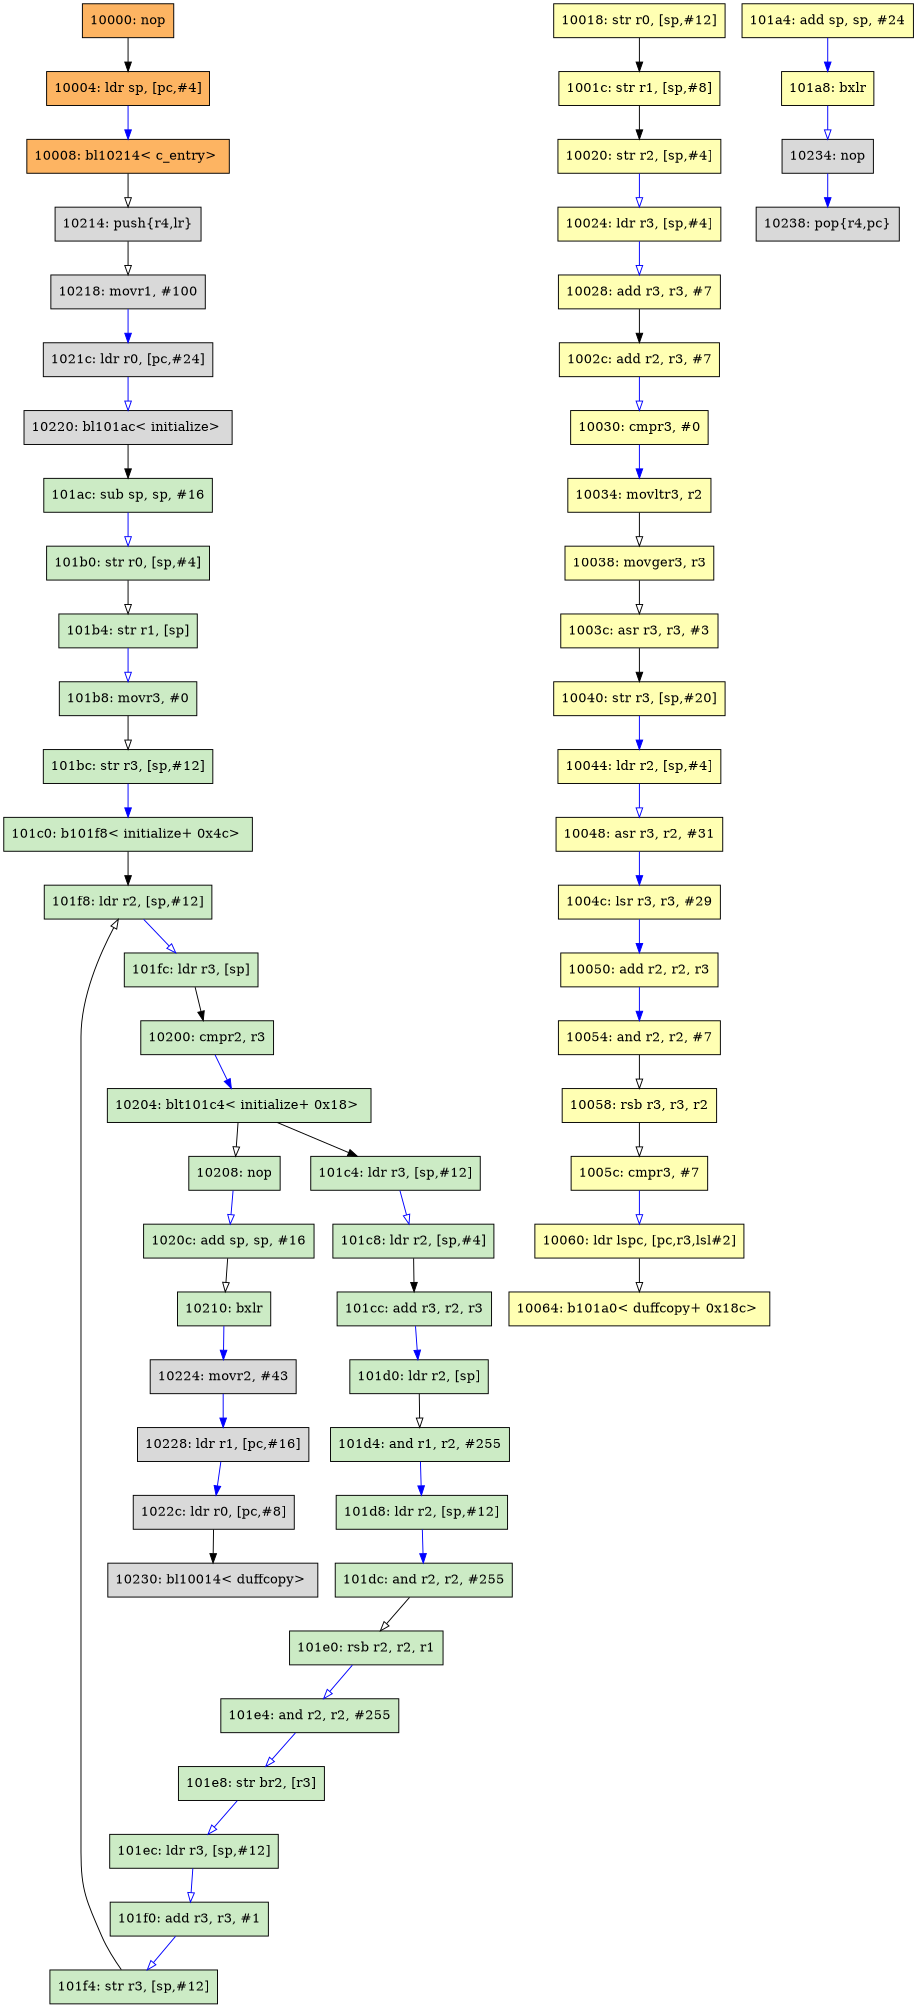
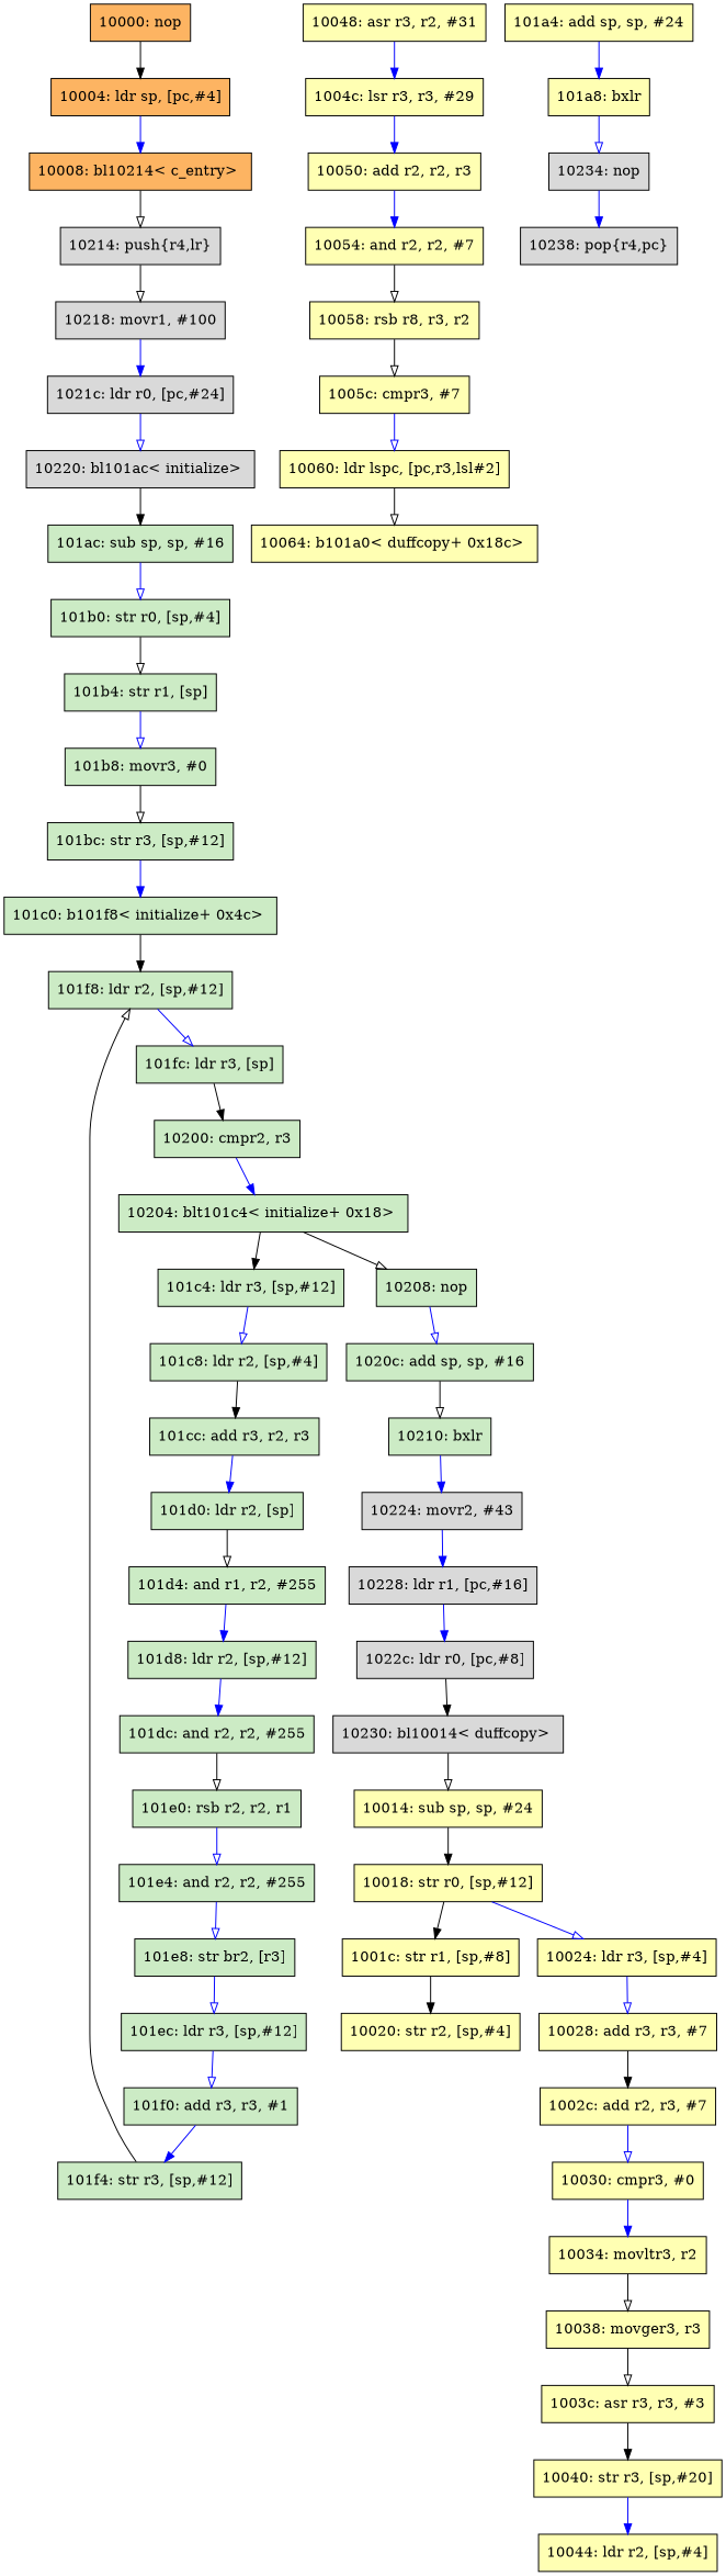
  digraph {
    node [color=black fillcolor="/set312/11" shape=rectangle style=filled]
    edge [arrowhead=onormal color=blue]
    n1 [label="101ac: sub sp, sp, #16"]
    n2 [label="101b0: str r0, [sp,#4]"]
    n3 [label="101b4: str r1, [sp]"]
    n4 [label="101f4: str r3, [sp,#12]"]
    n5 [label="101f8: ldr r2, [sp,#12]"]
    n6 [label="101fc: ldr r3, [sp]"]
    n7 [label="101e8: str br2, [r3]"]
    n8 [label="101ec: ldr r3, [sp,#12]"]
    n9 [label="101f0: add r3, r3, #1"]
    n10 [fillcolor="/set312/2" label="1003c: asr r3, r3, #3"]
    n11 [fillcolor="/set312/2" label="10040: str r3, [sp,#20]"]
    n12 [fillcolor="/set312/2" label="10044: ldr r2, [sp,#4]"]
    n13 [fillcolor="/set312/2" label="1001c: str r1, [sp,#8]"]
    n14 [fillcolor="/set312/2" label="10020: str r2, [sp,#4]"]
    n15 [fillcolor="/set312/2" label="10024: ldr r3, [sp,#4]"]
    n16 [label="101d4: and r1, r2, #255"]
    n17 [label="101d8: ldr r2, [sp,#12]"]
    n18 [label="101dc: and r2, r2, #255"]
    n19 [fillcolor="/set312/2" label="1004c: lsr r3, r3, #29"]
    n20 [fillcolor="/set312/2" label="10050: add r2, r2, r3"]
    n21 [fillcolor="/set312/2" label="10054: and r2, r2, #7"]
    n22 [fillcolor="/set312/2" label="10028: add r3, r3, #7"]
    n23 [fillcolor="/set312/2" label="1002c: add r2, r3, #7"]
    n24 [fillcolor="/set312/2" label="10018: str r0, [sp,#12]"]
    n25 [label="10200: cmpr2, r3"]
    n26 [label="10204: blt101c4< initialize+ 0x18> "]
    n27 [label="10208: nop"]
    n28 [label="101c4: ldr r3, [sp,#12]"]
    n29 [fillcolor="/set312/9" label="10228: ldr r1, [pc,#16]"]
    n30 [fillcolor="/set312/9" label="1022c: ldr r0, [pc,#8]"]
    n31 [fillcolor="/set312/9" label="10230: bl10014< duffcopy> "]
    n32 [fillcolor="/set312/2" label="101a4: add sp, sp, #24"]
    n33 [fillcolor="/set312/2" label="101a8: bxlr"]
    n34 [fillcolor="/set312/9" label="10234: nop"]
    n35 [fillcolor="/set312/2" label="10048: asr r3, r2, #31"]
    n36 [label="101e0: rsb r2, r2, r1"]
    n37 [label="101e4: and r2, r2, #255"]
    n38 [fillcolor="/set312/9" label="10238: pop{r4,pc}"]
    n39 [fillcolor="/set312/2" label="10030: cmpr3, #0"]
    n40 [fillcolor="/set312/2" label="10034: movltr3, r2"]
    n41 [fillcolor="/set312/2" label="10038: movger3, r3"]
    n42 [label="101bc: str r3, [sp,#12]"]
    n43 [label="101c0: b101f8< initialize+ 0x4c> "]
    n44 [fillcolor="/set312/2" label="10064: b101a0< duffcopy+ 0x18c> "]
    n45 [fillcolor="/set312/9" label="10224: movr2, #43"]
    n46 [label="10210: bxlr"]
    n47 [label="101b8: movr3, #0"]
-   n48 [fillcolor="/set312/2" label="10058: rsb r3, r3, r2"]
+   n48 [fillcolor="/set312/2" label="10058: rsb r8, r3, r2"]
    n49 [fillcolor="/set312/2" label="1005c: cmpr3, #7"]
    n50 [label="1020c: add sp, sp, #16"]
    n51 [label="101c8: ldr r2, [sp,#4]"]
    n52 [fillcolor="/set312/9" label="10220: bl101ac< initialize> "]
    n53 [label="101cc: add r3, r2, r3"]
    n54 [label="101d0: ldr r2, [sp]"]
    n55 [fillcolor="/set312/9" label="1021c: ldr r0, [pc,#24]"]
    n56 [fillcolor="/set312/6" label="10004: ldr sp, [pc,#4]"]
    n57 [fillcolor="/set312/6" label="10008: bl10214< c_entry> "]
    n58 [fillcolor="/set312/9" label="10214: push{r4,lr}"]
+   n59 [fillcolor="/set312/2" label="10014: sub sp, sp, #24"]
    n60 [fillcolor="/set312/9" label="10218: movr1, #100"]
    n61 [fillcolor="/set312/2" label="10060: ldr lspc, [pc,r3,lsl#2]"]
    n62 [fillcolor="/set312/6" label="10000: nop"]
    n1 -> n2
    n2 -> n3 [color=black]
    n3 -> n47
    n4 -> n5 [color=black]
    n5 -> n6
    n6 -> n25 [arrowhead=normal color=black]
    n7 -> n8
    n8 -> n9
-   n9 -> n4
+   n9 -> n4 [arrowhead=normal]
    n10 -> n11 [arrowhead=normal color=black]
    n11 -> n12 [arrowhead=normal]
-   n12 -> n35
    n13 -> n14 [arrowhead=normal color=black]
-   n14 -> n15
+   n24 -> n15
    n15 -> n22
    n16 -> n17 [arrowhead=normal]
    n17 -> n18 [arrowhead=normal]
    n18 -> n36 [color=black]
    n19 -> n20 [arrowhead=normal]
    n20 -> n21 [arrowhead=normal]
    n21 -> n48 [color=black]
    n22 -> n23 [arrowhead=normal color=black]
    n23 -> n39
    n24 -> n13 [arrowhead=normal color=black]
    n25 -> n26 [arrowhead=normal]
    n26 -> n27 [color=black]
    n26 -> n28 [arrowhead=normal color=black]
    n27 -> n50
    n28 -> n51
    n29 -> n30 [arrowhead=normal]
    n30 -> n31 [arrowhead=normal color=black]
+   n31 -> n59 [color=black]
    n32 -> n33 [arrowhead=normal]
    n33 -> n34
    n34 -> n38 [arrowhead=normal]
    n35 -> n19 [arrowhead=normal]
    n36 -> n37
    n37 -> n7
    n39 -> n40 [arrowhead=normal]
    n40 -> n41 [color=black]
    n41 -> n10 [color=black]
    n42 -> n43 [arrowhead=normal]
    n43 -> n5 [arrowhead=normal color=black]
    n45 -> n29 [arrowhead=normal]
    n46 -> n45 [arrowhead=normal]
    n47 -> n42 [color=black]
    n48 -> n49 [color=black]
    n49 -> n61
    n50 -> n46 [color=black]
    n51 -> n53 [arrowhead=normal color=black]
    n52 -> n1 [arrowhead=normal color=black]
    n53 -> n54 [arrowhead=normal]
    n54 -> n16 [color=black]
    n55 -> n52
    n56 -> n57 [arrowhead=normal]
    n57 -> n58 [color=black]
    n58 -> n60 [color=black]
+   n59 -> n24 [arrowhead=normal color=black]
    n60 -> n55 [arrowhead=normal]
    n61 -> n44 [color=black]
    n62 -> n56 [arrowhead=normal color=black]
  }
